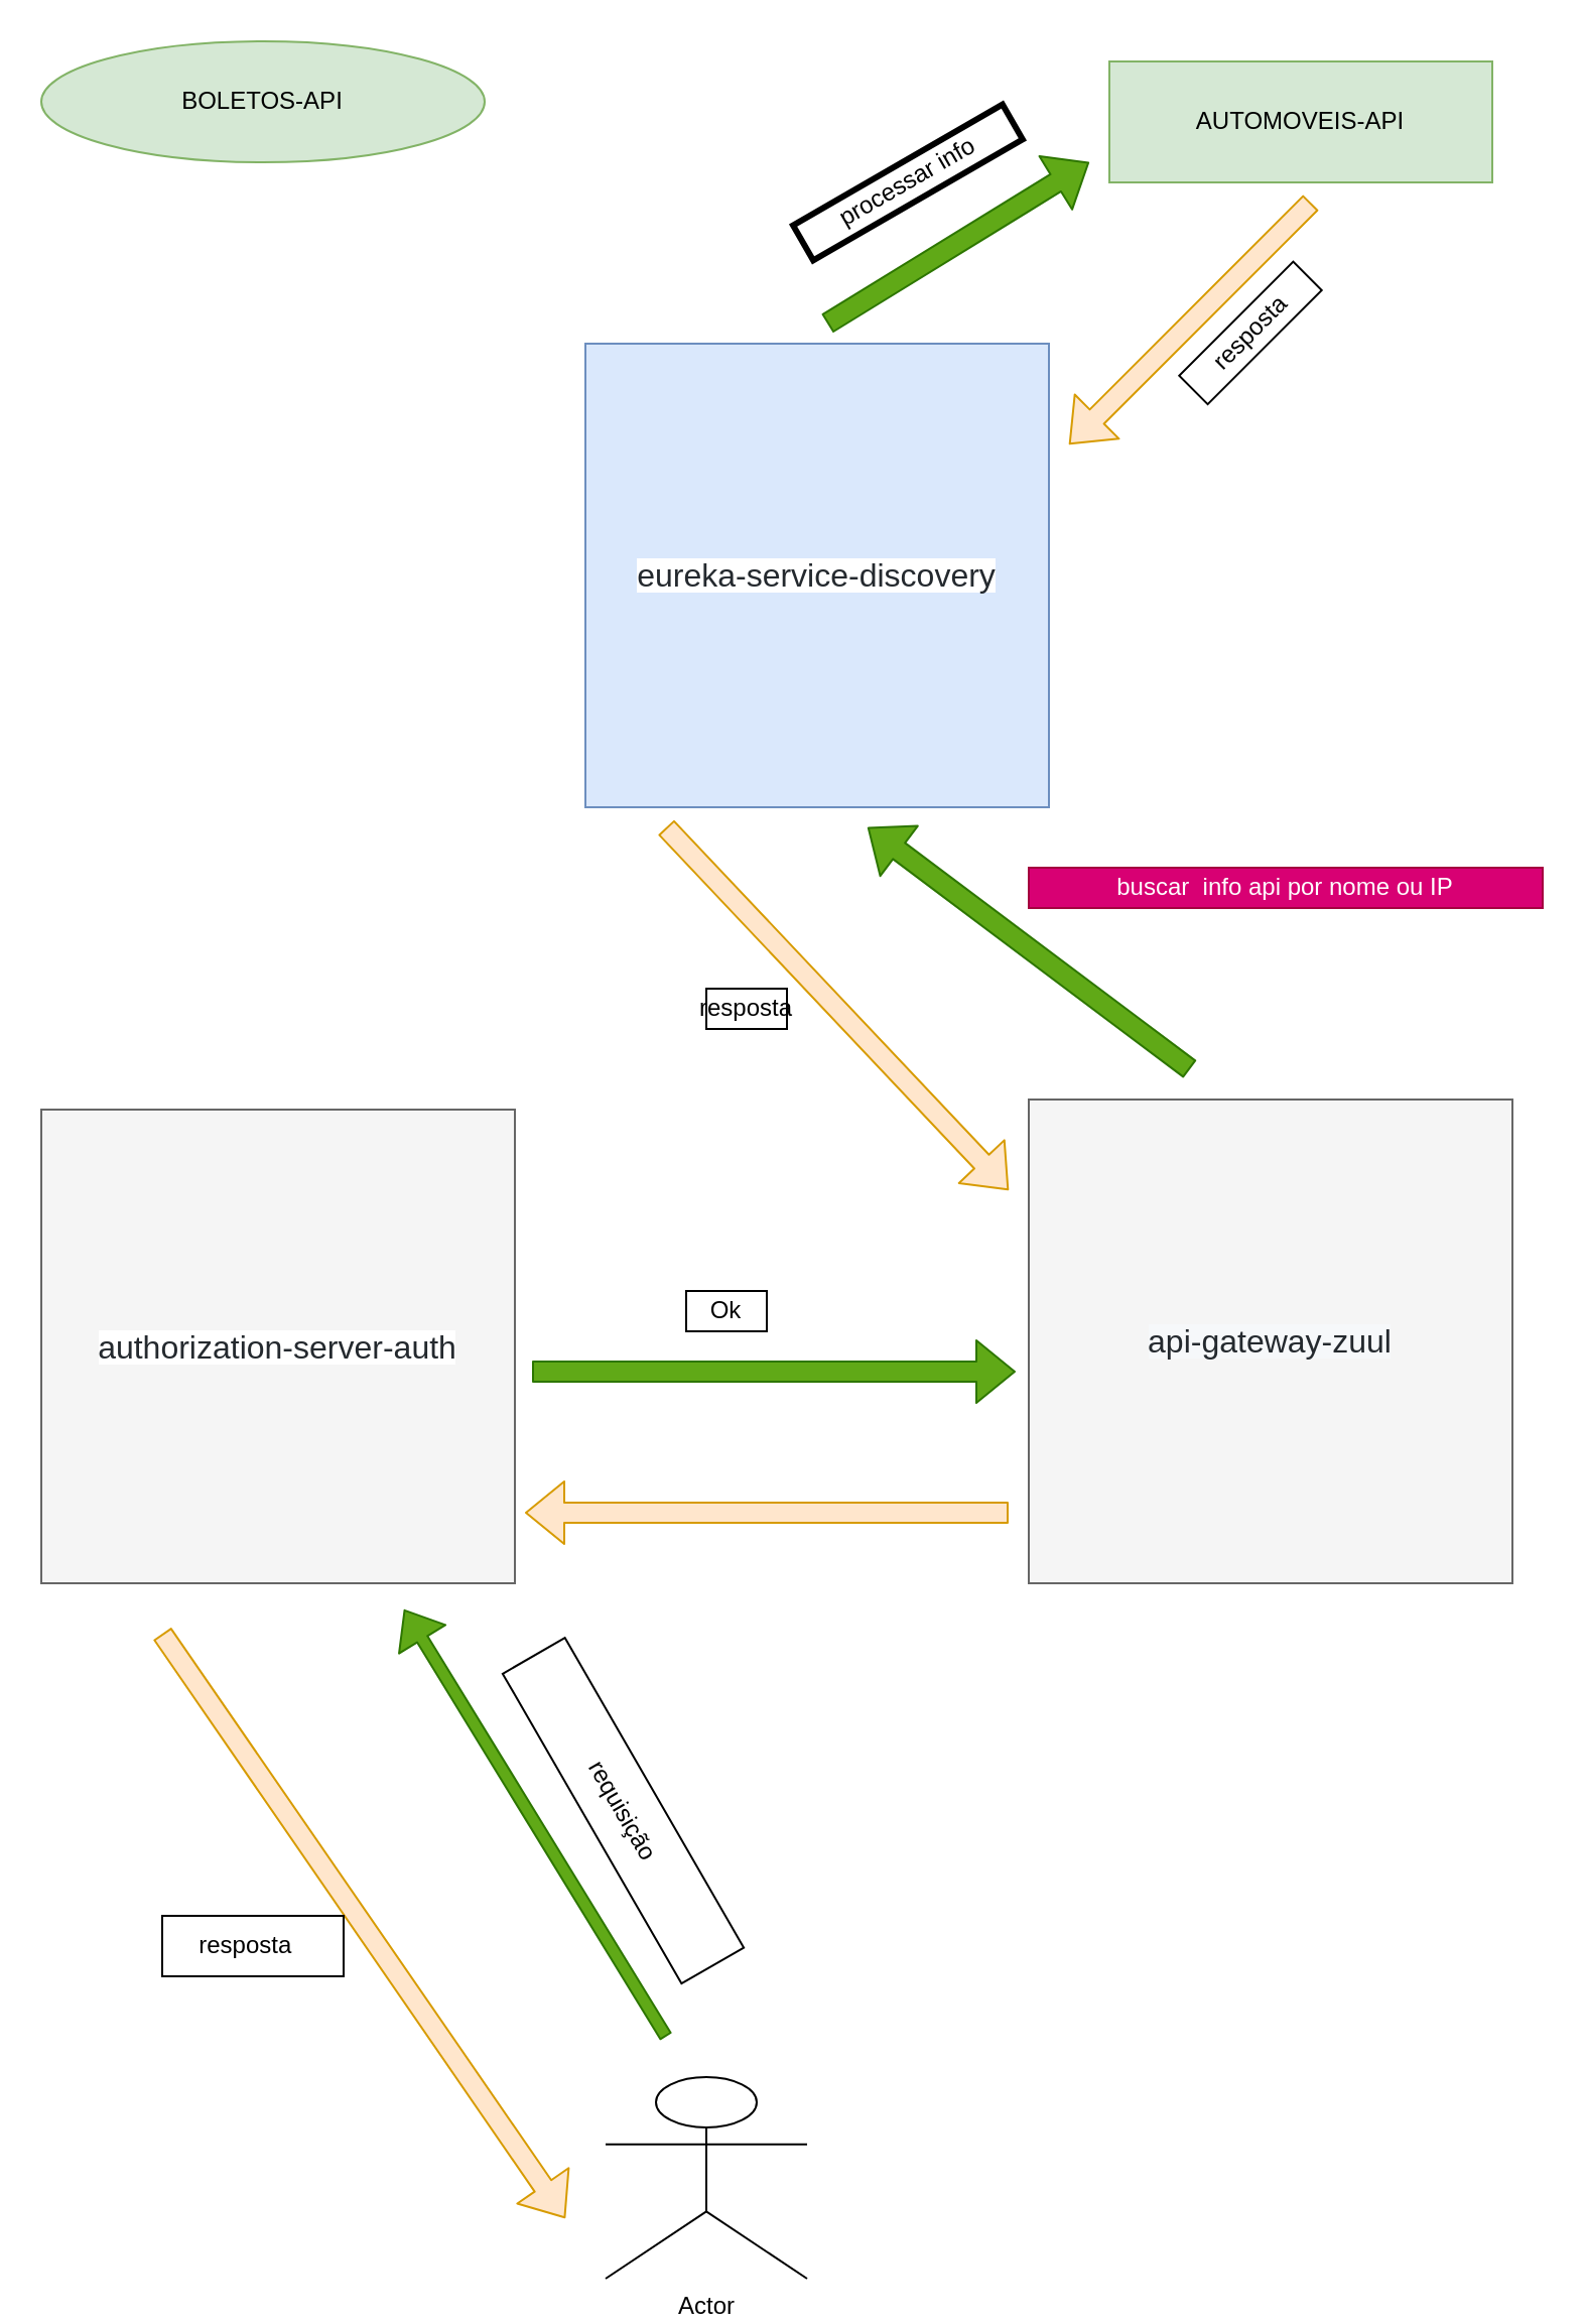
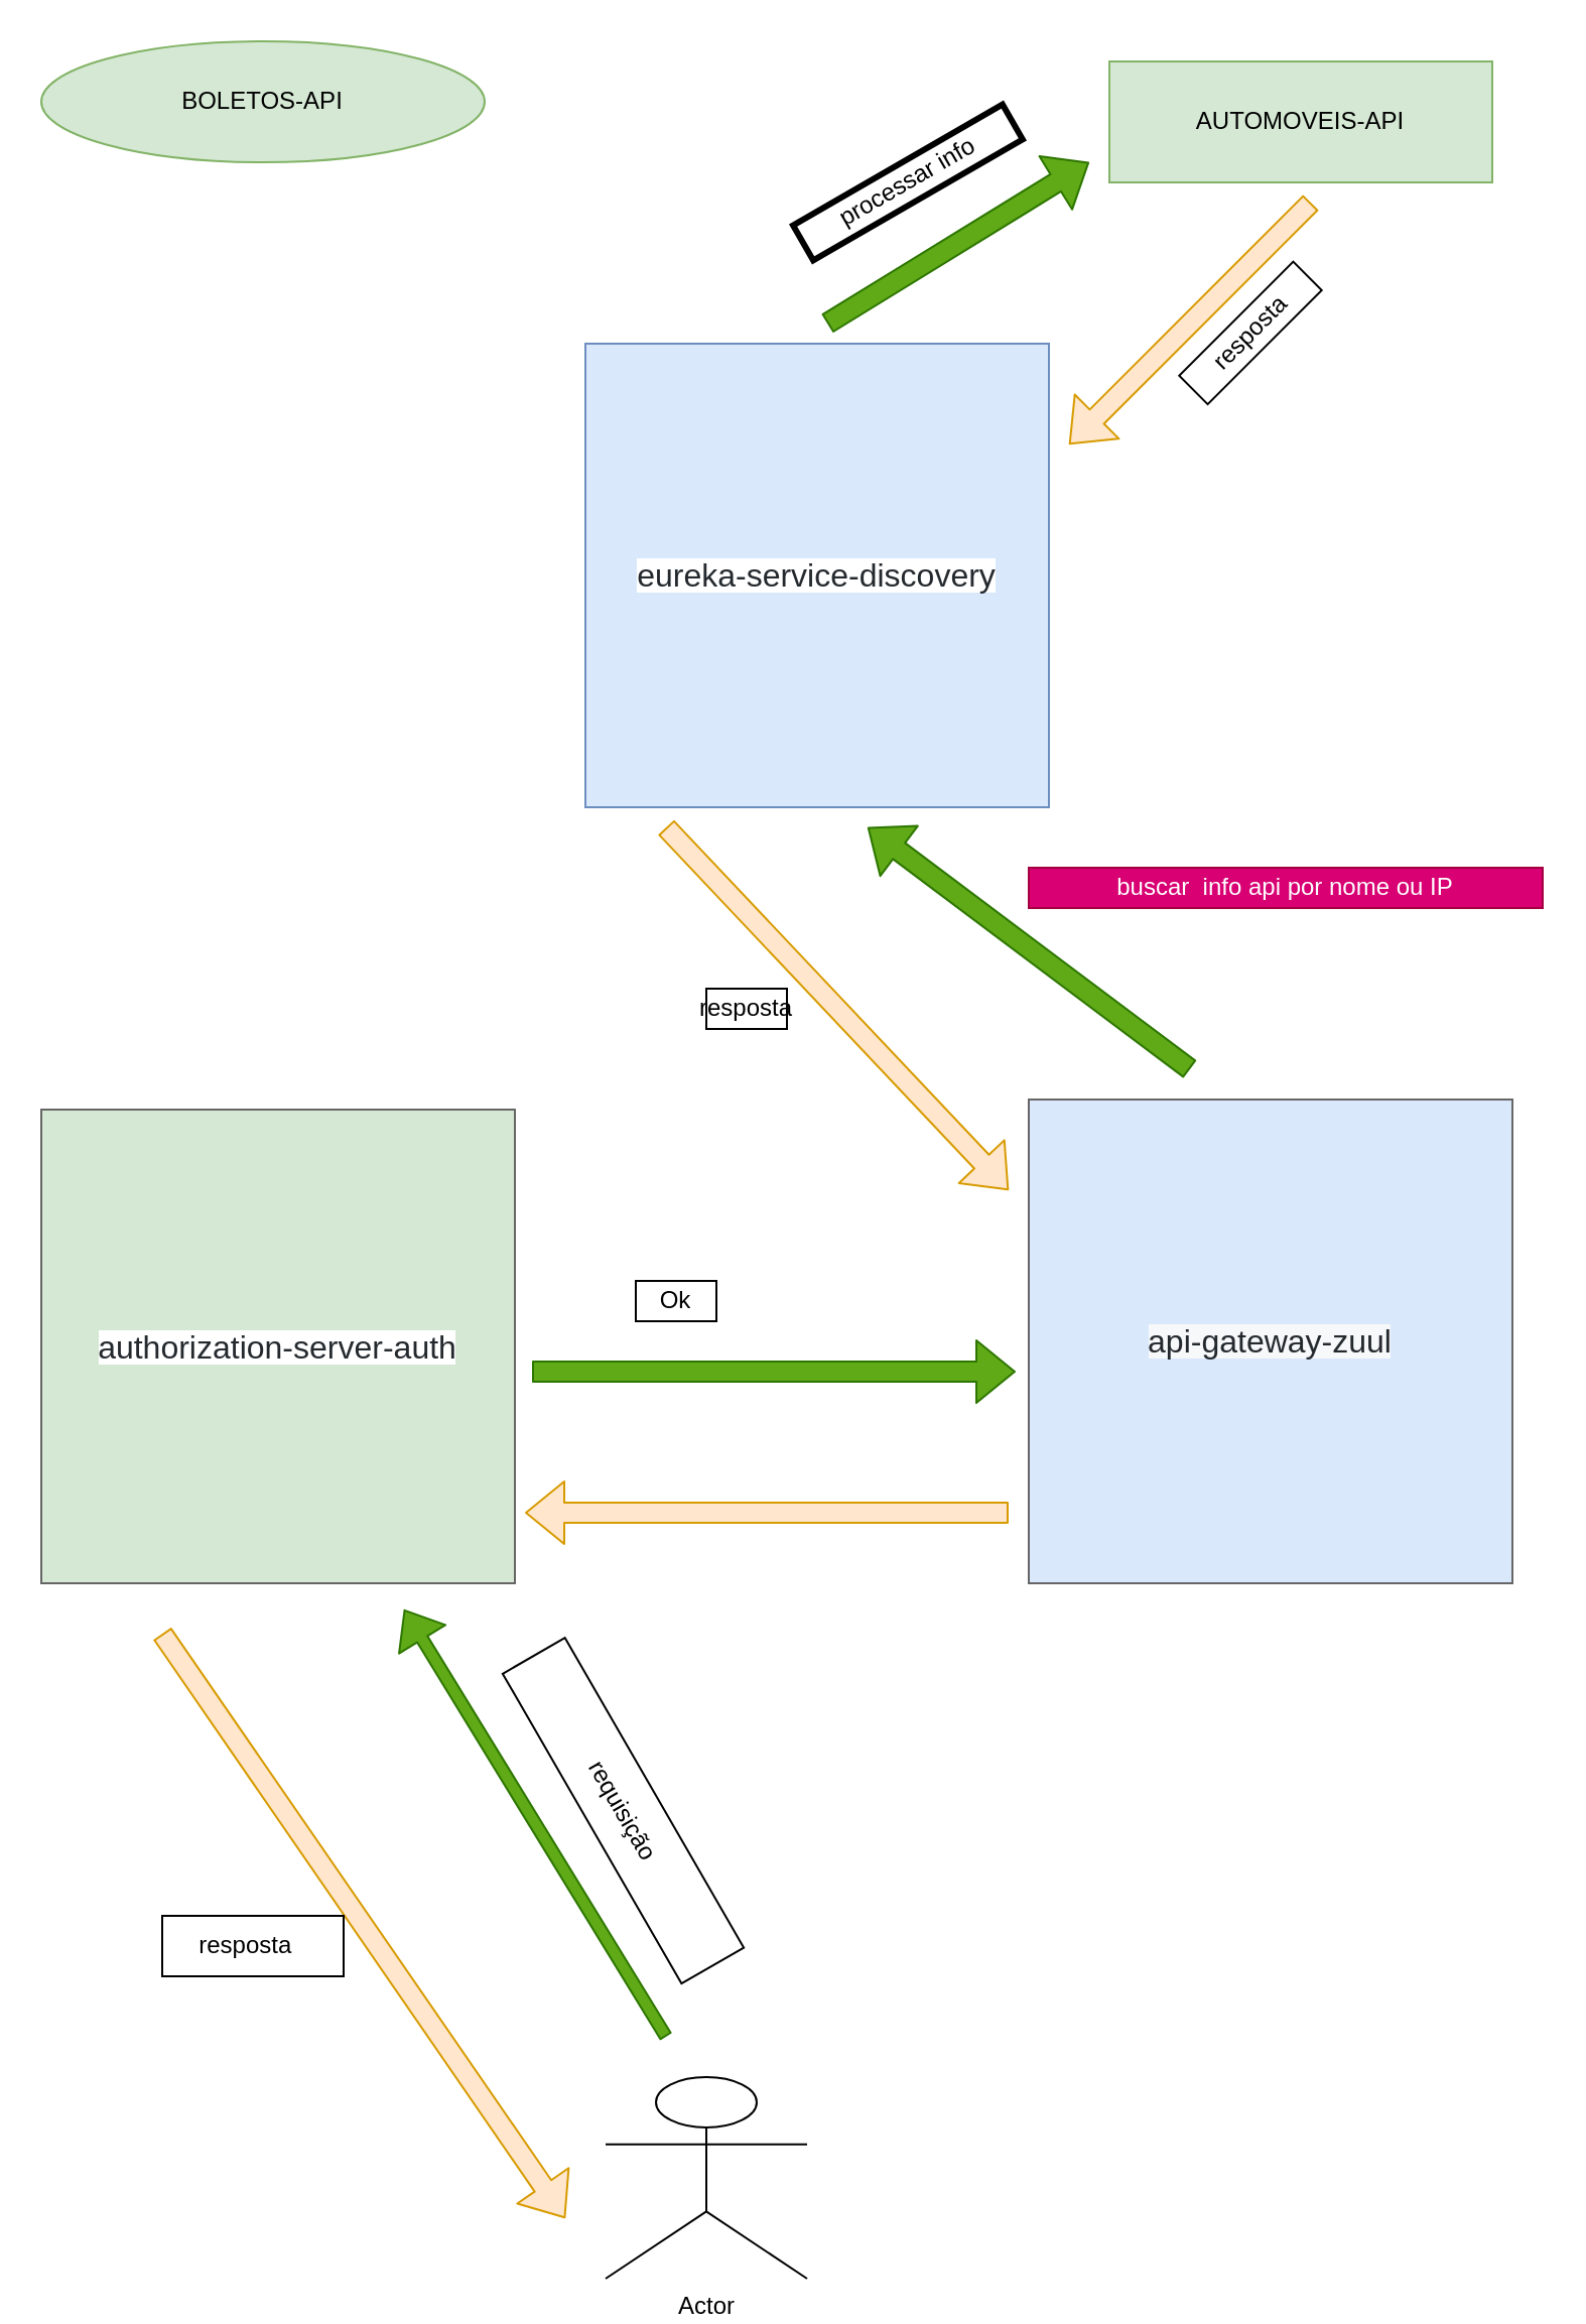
  <mxCell id="0" />
  <mxCell id="1" parent="0" />
  <mxCell id="2" value="&lt;span style=&quot;color: rgb(36 , 41 , 46) ; font-family: , &amp;#34;blinkmacsystemfont&amp;#34; , &amp;#34;segoe ui&amp;#34; , &amp;#34;helvetica&amp;#34; , &amp;#34;arial&amp;#34; , sans-serif , &amp;#34;apple color emoji&amp;#34; , &amp;#34;segoe ui emoji&amp;#34; ; font-size: 16px ; background-color: rgb(255 , 255 , 255)&quot;&gt;eureka-service-discovery&lt;/span&gt;" style="whiteSpace=wrap;html=1;aspect=fixed;fillColor=#dae8fc;strokeColor=#6c8ebf;" vertex="1" parent="1"><mxGeometry x="290" y="170" width="230" height="230" as="geometry" /></mxCell>
- <mxCell id="3" value="&lt;span style=&quot;color: rgb(36 , 41 , 46) ; font-family: , &amp;#34;blinkmacsystemfont&amp;#34; , &amp;#34;segoe ui&amp;#34; , &amp;#34;helvetica&amp;#34; , &amp;#34;arial&amp;#34; , sans-serif , &amp;#34;apple color emoji&amp;#34; , &amp;#34;segoe ui emoji&amp;#34; ; font-size: 16px ; background-color: rgb(246 , 248 , 250)&quot;&gt;api-gateway-zuul&lt;/span&gt;" style="whiteSpace=wrap;html=1;aspect=fixed;fillColor=#f5f5f5;strokeColor=#666666;fontColor=#333333;" vertex="1" parent="1"><mxGeometry x="510" y="545" width="240" height="240" as="geometry" /></mxCell>
- <mxCell id="4" value="&lt;span style=&quot;color: rgb(36 , 41 , 46) ; font-family: , &amp;#34;blinkmacsystemfont&amp;#34; , &amp;#34;segoe ui&amp;#34; , &amp;#34;helvetica&amp;#34; , &amp;#34;arial&amp;#34; , sans-serif , &amp;#34;apple color emoji&amp;#34; , &amp;#34;segoe ui emoji&amp;#34; ; font-size: 16px ; background-color: rgb(255 , 255 , 255)&quot;&gt;authorization-server-auth&lt;/span&gt;" style="whiteSpace=wrap;html=1;aspect=fixed;fillColor=#f5f5f5;strokeColor=#666666;fontColor=#333333;" vertex="1" parent="1"><mxGeometry x="20" y="550" width="235" height="235" as="geometry" /></mxCell>
+ <mxCell id="3" value="&lt;span style=&quot;color: rgb(36 , 41 , 46) ; font-family: , &amp;#34;blinkmacsystemfont&amp;#34; , &amp;#34;segoe ui&amp;#34; , &amp;#34;helvetica&amp;#34; , &amp;#34;arial&amp;#34; , sans-serif , &amp;#34;apple color emoji&amp;#34; , &amp;#34;segoe ui emoji&amp;#34; ; font-size: 16px ; background-color: rgb(246 , 248 , 250)&quot;&gt;api-gateway-zuul&lt;/span&gt;" style="whiteSpace=wrap;html=1;aspect=fixed;fillColor=#dae8fc;strokeColor=#666666;fontColor=#333333;" vertex="1" parent="1"><mxGeometry x="510" y="545" width="240" height="240" as="geometry" /></mxCell>
+ <mxCell id="4" value="&lt;span style=&quot;color: rgb(36 , 41 , 46) ; font-family: , &amp;#34;blinkmacsystemfont&amp;#34; , &amp;#34;segoe ui&amp;#34; , &amp;#34;helvetica&amp;#34; , &amp;#34;arial&amp;#34; , sans-serif , &amp;#34;apple color emoji&amp;#34; , &amp;#34;segoe ui emoji&amp;#34; ; font-size: 16px ; background-color: rgb(255 , 255 , 255)&quot;&gt;authorization-server-auth&lt;/span&gt;" style="whiteSpace=wrap;html=1;aspect=fixed;fillColor=#d5e8d4;strokeColor=#666666;fontColor=#333333;" vertex="1" parent="1"><mxGeometry x="20" y="550" width="235" height="235" as="geometry" /></mxCell>
  <mxCell id="5" value="BOLETOS-API" style="ellipse;whiteSpace=wrap;html=1;fillColor=#d5e8d4;strokeColor=#82b366;" vertex="1" parent="1"><mxGeometry x="20" y="20" width="220" height="60" as="geometry" /></mxCell>
  <mxCell id="6" value="AUTOMOVEIS-API" style="rounded=0;whiteSpace=wrap;html=1;fillColor=#d5e8d4;strokeColor=#82b366;" vertex="1" parent="1"><mxGeometry x="550" y="30" width="190" height="60" as="geometry" /></mxCell>
  <mxCell id="7" value="Actor" style="shape=umlActor;verticalLabelPosition=bottom;verticalAlign=top;html=1;outlineConnect=0;" vertex="1" parent="1"><mxGeometry x="300" y="1030" width="100" height="100" as="geometry" /></mxCell>
  <mxCell id="8" value="requisição" style="text;html=1;fillColor=none;align=center;verticalAlign=middle;whiteSpace=wrap;rounded=0;strokeColor=#000000;rotation=60;" vertex="1" parent="1"><mxGeometry x="220" y="880" width="177.5" height="35.67" as="geometry" /></mxCell>
  <mxCell id="9" value="" style="endArrow=classic;html=1;fillColor=#60a917;strokeColor=#2D7600;shape=flexArrow;width=6;endSize=5.26;" edge="1" parent="1"><mxGeometry width="50" height="50" relative="1" as="geometry"><mxPoint x="330" y="1010" as="sourcePoint" /><mxPoint x="200" y="798" as="targetPoint" /></mxGeometry></mxCell>
  <mxCell id="10" value="" style="shape=flexArrow;endArrow=classic;html=1;fillColor=#60a917;strokeColor=#2D7600;" edge="1" parent="1"><mxGeometry width="50" height="50" relative="1" as="geometry"><mxPoint x="263.5" y="680" as="sourcePoint" /><mxPoint x="503.5" y="680" as="targetPoint" /></mxGeometry></mxCell>
- <mxCell id="11" value="Ok&lt;br&gt;" style="text;html=1;fillColor=none;align=center;verticalAlign=middle;whiteSpace=wrap;rounded=0;strokeColor=#000000;" vertex="1" parent="1"><mxGeometry x="340" y="640" width="40" height="20" as="geometry" /></mxCell>
+ <mxCell id="11" value="Ok&lt;br&gt;" style="text;html=1;fillColor=none;align=center;verticalAlign=middle;whiteSpace=wrap;rounded=0;strokeColor=#000000;" vertex="1" parent="1"><mxGeometry x="315" y="635" width="40" height="20" as="geometry" /></mxCell>
  <mxCell id="12" value="" style="shape=flexArrow;endArrow=classic;html=1;fillColor=#60a917;strokeColor=#2D7600;" edge="1" parent="1"><mxGeometry width="50" height="50" relative="1" as="geometry"><mxPoint x="590" y="530" as="sourcePoint" /><mxPoint x="430" y="410" as="targetPoint" /></mxGeometry></mxCell>
  <mxCell id="13" value="buscar&amp;nbsp; info api por nome ou IP" style="text;html=1;strokeColor=#A50040;fillColor=#d80073;align=center;verticalAlign=middle;whiteSpace=wrap;rounded=0;fontColor=#ffffff;" vertex="1" parent="1"><mxGeometry x="510" y="430" width="255" height="20" as="geometry" /></mxCell>
  <mxCell id="14" value="" style="shape=flexArrow;endArrow=classic;html=1;fillColor=#60a917;strokeColor=#2D7600;" edge="1" parent="1"><mxGeometry width="50" height="50" relative="1" as="geometry"><mxPoint x="410" y="160" as="sourcePoint" /><mxPoint x="540" y="80" as="targetPoint" /></mxGeometry></mxCell>
  <mxCell id="15" value="" style="shape=flexArrow;endArrow=classic;html=1;fillColor=#ffe6cc;strokeColor=#d79b00;" edge="1" parent="1"><mxGeometry width="50" height="50" relative="1" as="geometry"><mxPoint x="650" y="100" as="sourcePoint" /><mxPoint x="530" y="220" as="targetPoint" /></mxGeometry></mxCell>
  <mxCell id="16" value="processar info" style="text;html=1;fillColor=none;align=center;verticalAlign=middle;whiteSpace=wrap;rounded=0;strokeWidth=3;rotation=-30;strokeColor=#000000;" vertex="1" parent="1"><mxGeometry x="390" y="80" width="120" height="20" as="geometry" /></mxCell>
  <mxCell id="17" value="resposta" style="text;html=1;fillColor=none;align=center;verticalAlign=middle;whiteSpace=wrap;rounded=0;rotation=-45;strokeColor=#000000;" vertex="1" parent="1"><mxGeometry x="580" y="154.68" width="80" height="20" as="geometry" /></mxCell>
  <mxCell id="18" value="" style="shape=flexArrow;endArrow=classic;html=1;fillColor=#ffe6cc;strokeColor=#d79b00;" edge="1" parent="1"><mxGeometry width="50" height="50" relative="1" as="geometry"><mxPoint x="330" y="410" as="sourcePoint" /><mxPoint x="500" y="590" as="targetPoint" /><Array as="points" /></mxGeometry></mxCell>
  <mxCell id="19" value="resposta" style="text;html=1;fillColor=none;align=center;verticalAlign=middle;whiteSpace=wrap;rounded=0;strokeColor=#000000;" vertex="1" parent="1"><mxGeometry x="350" y="490" width="40" height="20" as="geometry" /></mxCell>
  <mxCell id="20" value="" style="shape=flexArrow;endArrow=classic;html=1;fillColor=#ffe6cc;strokeColor=#d79b00;" edge="1" parent="1"><mxGeometry width="50" height="50" relative="1" as="geometry"><mxPoint x="500" y="750" as="sourcePoint" /><mxPoint x="260" y="750" as="targetPoint" /><Array as="points" /></mxGeometry></mxCell>
  <mxCell id="21" value="" style="shape=flexArrow;endArrow=classic;html=1;fillColor=#ffe6cc;strokeColor=#d79b00;" edge="1" parent="1"><mxGeometry width="50" height="50" relative="1" as="geometry"><mxPoint x="80" y="810" as="sourcePoint" /><mxPoint x="280" y="1100" as="targetPoint" /></mxGeometry></mxCell>
  <mxCell id="22" value="resposta&amp;nbsp;&amp;nbsp;" style="text;html=1;fillColor=none;align=center;verticalAlign=middle;whiteSpace=wrap;rounded=0;strokeColor=#000000;" vertex="1" parent="1"><mxGeometry x="80" y="950" width="90" height="30" as="geometry" /></mxCell>
